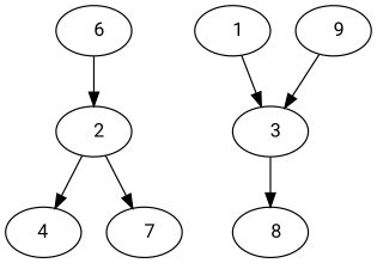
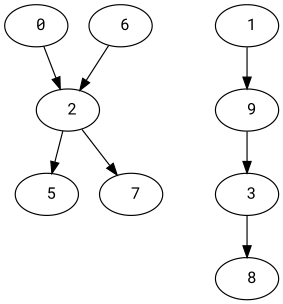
  digraph {
    fontname="Roboto Mono"
    node [fontname="Roboto Mono"]
    edge [fontname="Roboto Mono"]
+   " 0"
    " 2"
    " 1"
    " 3"
-   " 5" [label=4]
+   " 5"
    " 7"
    " 8"
    " 6"
    " 9"
+   " 0" -> " 2"
    " 2" -> " 5"
    " 2" -> " 7"
-   " 1" -> " 3"
+   " 1" -> " 9"
    " 3" -> " 8"
    " 6" -> " 2"
    " 9" -> " 3"
  }
